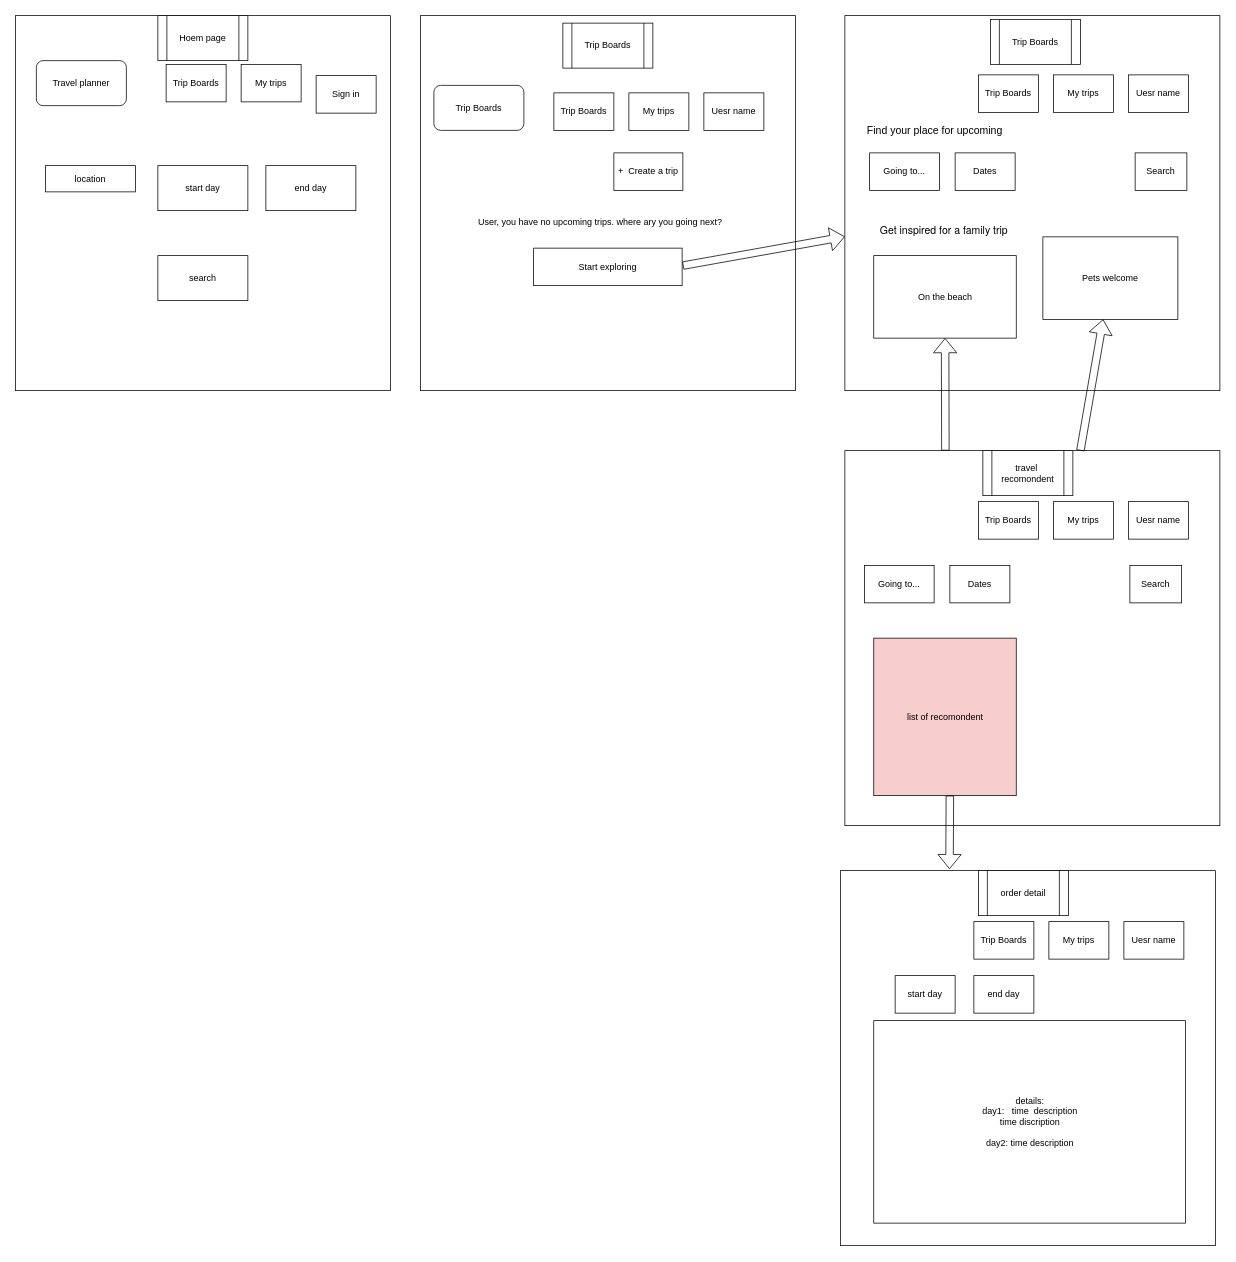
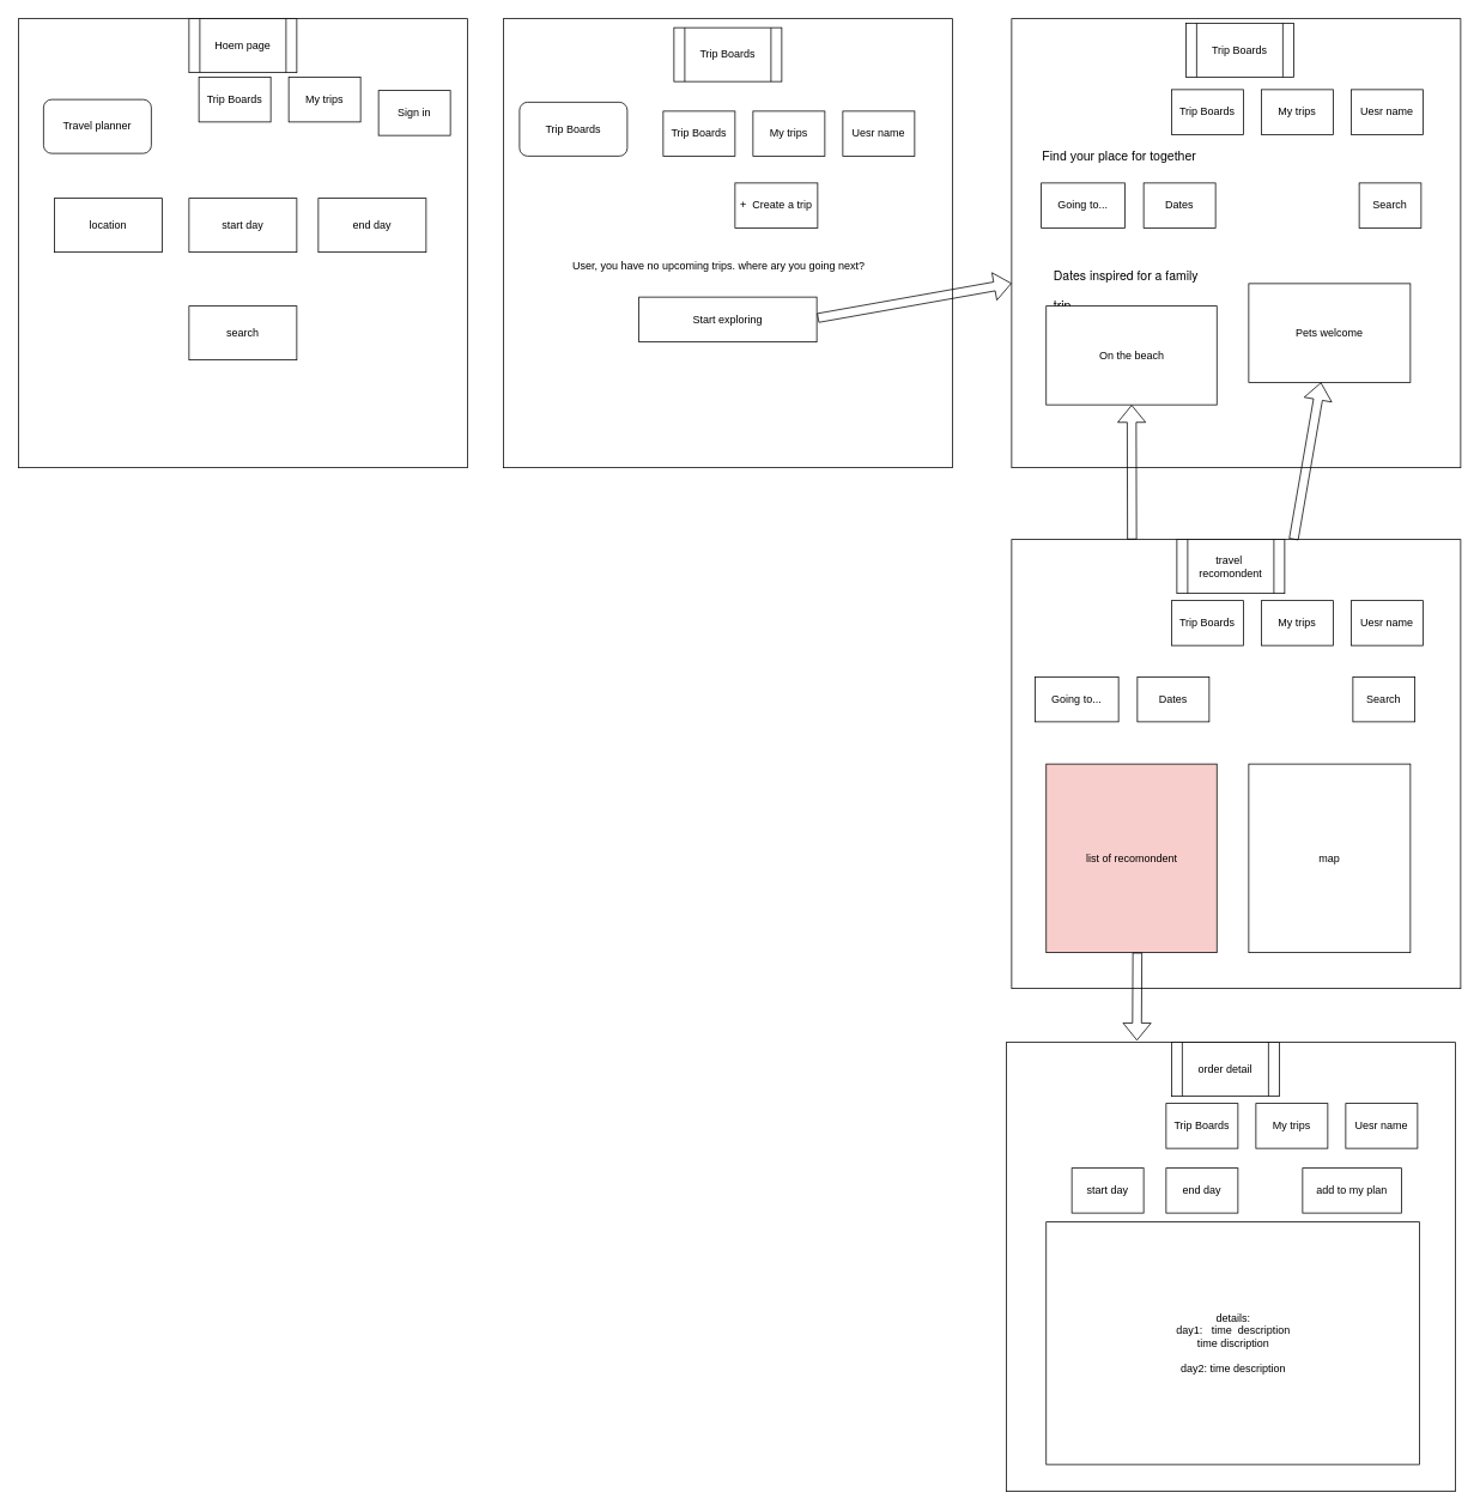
  <mxCell id="0" />
  <mxCell id="1" parent="0" />
  <mxCell id="2" value="" style="whiteSpace=wrap;html=1;aspect=fixed;" parent="1" vertex="1"><mxGeometry x="20" y="20" width="500" height="500" as="geometry" /></mxCell>
- <mxCell id="3" value="Travel planner" style="rounded=1;whiteSpace=wrap;html=1;" parent="1" vertex="1"><mxGeometry x="48" y="80" width="120" height="60" as="geometry" /></mxCell>
+ <mxCell id="3" value="Travel planner" style="rounded=1;whiteSpace=wrap;html=1;" parent="1" vertex="1"><mxGeometry x="48" y="110" width="120" height="60" as="geometry" /></mxCell>
  <mxCell id="4" value="Sign in" style="rounded=0;whiteSpace=wrap;html=1;" parent="1" vertex="1"><mxGeometry x="421" y="100" width="80" height="50" as="geometry" /></mxCell>
  <mxCell id="5" value="My trips" style="rounded=0;whiteSpace=wrap;html=1;" parent="1" vertex="1"><mxGeometry x="321" y="85" width="80" height="50" as="geometry" /></mxCell>
  <mxCell id="6" value="Trip Boards" style="rounded=0;whiteSpace=wrap;html=1;" parent="1" vertex="1"><mxGeometry x="221" y="85" width="80" height="50" as="geometry" /></mxCell>
  <mxCell id="7" value="" style="whiteSpace=wrap;html=1;aspect=fixed;" parent="1" vertex="1"><mxGeometry x="560" y="20" width="500" height="500" as="geometry" /></mxCell>
  <mxCell id="8" value="Trip Boards" style="rounded=1;whiteSpace=wrap;html=1;" parent="1" vertex="1"><mxGeometry x="578" y="113" width="120" height="60" as="geometry" /></mxCell>
  <mxCell id="9" value="Uesr name" style="rounded=0;whiteSpace=wrap;html=1;" parent="1" vertex="1"><mxGeometry x="938" y="123" width="80" height="50" as="geometry" /></mxCell>
  <mxCell id="10" value="My trips" style="rounded=0;whiteSpace=wrap;html=1;" parent="1" vertex="1"><mxGeometry x="838" y="123" width="80" height="50" as="geometry" /></mxCell>
  <mxCell id="11" value="+&amp;nbsp; Create a trip" style="rounded=0;whiteSpace=wrap;html=1;" parent="1" vertex="1"><mxGeometry x="818" y="203" width="92" height="50" as="geometry" /></mxCell>
  <mxCell id="12" value="Trip Boards" style="rounded=0;whiteSpace=wrap;html=1;" parent="1" vertex="1"><mxGeometry x="738" y="123" width="80" height="50" as="geometry" /></mxCell>
  <mxCell id="13" value="Start exploring" style="rounded=0;whiteSpace=wrap;html=1;" parent="1" vertex="1"><mxGeometry x="711" y="330" width="198" height="50" as="geometry" /></mxCell>
  <mxCell id="14" value="User, you have no upcoming trips. where ary you going next?" style="text;html=1;strokeColor=none;fillColor=none;align=center;verticalAlign=middle;whiteSpace=wrap;rounded=0;" parent="1" vertex="1"><mxGeometry x="600" y="280" width="400" height="30" as="geometry" /></mxCell>
  <mxCell id="15" value="" style="whiteSpace=wrap;html=1;aspect=fixed;" parent="1" vertex="1"><mxGeometry x="1126" y="20" width="500" height="500" as="geometry" /></mxCell>
  <mxCell id="16" value="Uesr name" style="rounded=0;whiteSpace=wrap;html=1;" parent="1" vertex="1"><mxGeometry x="1504" y="99" width="80" height="50" as="geometry" /></mxCell>
  <mxCell id="17" value="My trips" style="rounded=0;whiteSpace=wrap;html=1;" parent="1" vertex="1"><mxGeometry x="1404" y="99" width="80" height="50" as="geometry" /></mxCell>
  <mxCell id="18" value="Trip Boards" style="rounded=0;whiteSpace=wrap;html=1;" parent="1" vertex="1"><mxGeometry x="1304" y="99" width="80" height="50" as="geometry" /></mxCell>
  <mxCell id="19" value="Going to..." style="rounded=0;whiteSpace=wrap;html=1;" parent="1" vertex="1"><mxGeometry x="1159" y="203" width="93" height="50" as="geometry" /></mxCell>
  <mxCell id="20" value="" style="shape=flexArrow;endArrow=classic;html=1;rounded=0;" parent="1" target="15" edge="1"><mxGeometry width="50" height="50" relative="1" as="geometry"><mxPoint x="910" y="353.33" as="sourcePoint" /><mxPoint x="1040" y="309.997" as="targetPoint" /></mxGeometry></mxCell>
- <mxCell id="21" value="&lt;font style=&quot;font-size: 14px;&quot;&gt;Find your place for upcoming&amp;nbsp;&lt;/font&gt;" style="text;html=1;strokeColor=none;fillColor=none;align=center;verticalAlign=middle;whiteSpace=wrap;rounded=0;" parent="1" vertex="1"><mxGeometry x="1130" y="158" width="236" height="30" as="geometry" /></mxCell>
+ <mxCell id="21" value="&lt;font style=&quot;font-size: 14px;&quot;&gt;Find your place for together&amp;nbsp;&lt;/font&gt;" style="text;html=1;strokeColor=none;fillColor=none;align=center;verticalAlign=middle;whiteSpace=wrap;rounded=0;" parent="1" vertex="1"><mxGeometry x="1130" y="158" width="236" height="30" as="geometry" /></mxCell>
  <mxCell id="22" value="Dates" style="rounded=0;whiteSpace=wrap;html=1;" parent="1" vertex="1"><mxGeometry x="1273" y="203" width="80" height="50" as="geometry" /></mxCell>
  <mxCell id="23" value="Search" style="rounded=0;whiteSpace=wrap;html=1;" parent="1" vertex="1"><mxGeometry x="1513" y="203" width="69" height="50" as="geometry" /></mxCell>
- <mxCell id="24" value="&lt;h2 class=&quot;uitk-heading uitk-heading-3&quot; style=&quot;box-sizing: border-box; margin: 0px; padding: 0px 0.75rem; font-weight: 500; line-height: 2rem; color: rgb(0, 0, 0); font-family: &amp;quot;FreightSansLF Pro&amp;quot;, &amp;quot;Noto Sans JP&amp;quot;, &amp;quot;Noto Sans KR&amp;quot;, &amp;quot;Helvetica Neue&amp;quot;, Helvetica, Arial, &amp;quot;Lucida Grande&amp;quot;, &amp;quot;Segoe UI&amp;quot;, Tahoma, -apple-system, Roboto, sans-serif; font-style: normal; font-variant-ligatures: normal; font-variant-caps: normal; letter-spacing: normal; orphans: 2; text-align: start; text-indent: 0px; text-transform: none; widows: 2; word-spacing: 0px; -webkit-text-stroke-width: 0px; background-color: rgb(255, 255, 255); text-decoration-thickness: initial; text-decoration-style: initial; text-decoration-color: initial;&quot;&gt;&lt;font style=&quot;font-size: 14px;&quot;&gt;Get inspired for a family trip&lt;/font&gt;&lt;/h2&gt;" style="text;whiteSpace=wrap;html=1;" parent="1" vertex="1"><mxGeometry x="1159" y="280" width="201" height="60" as="geometry" /></mxCell>
+ <mxCell id="24" value="&lt;h2 class=&quot;uitk-heading uitk-heading-3&quot; style=&quot;box-sizing: border-box; margin: 0px; padding: 0px 0.75rem; font-weight: 500; line-height: 2rem; color: rgb(0, 0, 0); font-family: &amp;quot;FreightSansLF Pro&amp;quot;, &amp;quot;Noto Sans JP&amp;quot;, &amp;quot;Noto Sans KR&amp;quot;, &amp;quot;Helvetica Neue&amp;quot;, Helvetica, Arial, &amp;quot;Lucida Grande&amp;quot;, &amp;quot;Segoe UI&amp;quot;, Tahoma, -apple-system, Roboto, sans-serif; font-style: normal; font-variant-ligatures: normal; font-variant-caps: normal; letter-spacing: normal; orphans: 2; text-align: start; text-indent: 0px; text-transform: none; widows: 2; word-spacing: 0px; -webkit-text-stroke-width: 0px; background-color: rgb(255, 255, 255); text-decoration-thickness: initial; text-decoration-style: initial; text-decoration-color: initial;&quot;&gt;&lt;font style=&quot;font-size: 14px;&quot;&gt;Dates inspired for a family trip&lt;/font&gt;&lt;/h2&gt;" style="text;whiteSpace=wrap;html=1;" parent="1" vertex="1"><mxGeometry x="1159" y="280" width="201" height="60" as="geometry" /></mxCell>
  <mxCell id="25" value="On the beach" style="rounded=0;whiteSpace=wrap;html=1;" parent="1" vertex="1"><mxGeometry x="1164.5" y="340" width="190" height="110" as="geometry" /></mxCell>
  <mxCell id="26" value="Pets welcome" style="rounded=0;whiteSpace=wrap;html=1;" parent="1" vertex="1"><mxGeometry x="1390" y="315" width="180" height="110" as="geometry" /></mxCell>
  <mxCell id="27" value="" style="whiteSpace=wrap;html=1;aspect=fixed;" parent="1" vertex="1"><mxGeometry x="1126" y="600" width="500" height="500" as="geometry" /></mxCell>
  <mxCell id="28" value="Uesr name" style="rounded=0;whiteSpace=wrap;html=1;" parent="1" vertex="1"><mxGeometry x="1504" y="668" width="80" height="50" as="geometry" /></mxCell>
  <mxCell id="29" value="My trips" style="rounded=0;whiteSpace=wrap;html=1;" parent="1" vertex="1"><mxGeometry x="1404" y="668" width="80" height="50" as="geometry" /></mxCell>
  <mxCell id="30" value="Trip Boards" style="rounded=0;whiteSpace=wrap;html=1;" parent="1" vertex="1"><mxGeometry x="1304" y="668" width="80" height="50" as="geometry" /></mxCell>
  <mxCell id="31" value="Going to..." style="rounded=0;whiteSpace=wrap;html=1;" parent="1" vertex="1"><mxGeometry x="1152" y="753" width="93" height="50" as="geometry" /></mxCell>
  <mxCell id="32" value="Dates" style="rounded=0;whiteSpace=wrap;html=1;" parent="1" vertex="1"><mxGeometry x="1266" y="753" width="80" height="50" as="geometry" /></mxCell>
  <mxCell id="33" value="Search" style="rounded=0;whiteSpace=wrap;html=1;" parent="1" vertex="1"><mxGeometry x="1506" y="753" width="69" height="50" as="geometry" /></mxCell>
  <mxCell id="34" value="list of recomondent" style="rounded=0;whiteSpace=wrap;html=1;fillColor=#f8cecc;" parent="1" vertex="1"><mxGeometry x="1164.5" y="850" width="190" height="210" as="geometry" /></mxCell>
+ <mxCell id="35" value="map" style="rounded=0;whiteSpace=wrap;html=1;" parent="1" vertex="1"><mxGeometry x="1390" y="850" width="180" height="210" as="geometry" /></mxCell>
  <mxCell id="36" value="" style="shape=flexArrow;endArrow=classic;html=1;rounded=0;" parent="1" target="25" edge="1"><mxGeometry width="50" height="50" relative="1" as="geometry"><mxPoint x="1260" y="600" as="sourcePoint" /><mxPoint x="1310" y="550" as="targetPoint" /></mxGeometry></mxCell>
  <mxCell id="37" value="" style="shape=flexArrow;endArrow=classic;html=1;rounded=0;" parent="1" target="26" edge="1"><mxGeometry width="50" height="50" relative="1" as="geometry"><mxPoint x="1440" y="600" as="sourcePoint" /><mxPoint x="1490" y="550" as="targetPoint" /></mxGeometry></mxCell>
  <mxCell id="38" value="Hoem page" style="shape=process;whiteSpace=wrap;html=1;backgroundOutline=1;" parent="1" vertex="1"><mxGeometry x="210" y="20" width="120" height="60" as="geometry" /></mxCell>
  <mxCell id="39" value="Trip Boards" style="shape=process;whiteSpace=wrap;html=1;backgroundOutline=1;" parent="1" vertex="1"><mxGeometry x="750" y="30" width="120" height="60" as="geometry" /></mxCell>
  <mxCell id="40" value="Trip Boards" style="shape=process;whiteSpace=wrap;html=1;backgroundOutline=1;" parent="1" vertex="1"><mxGeometry x="1320" y="25" width="120" height="60" as="geometry" /></mxCell>
  <mxCell id="41" value="travel&amp;nbsp; recomondent" style="shape=process;whiteSpace=wrap;html=1;backgroundOutline=1;" parent="1" vertex="1"><mxGeometry x="1310" y="600" width="120" height="60" as="geometry" /></mxCell>
  <mxCell id="42" value="" style="whiteSpace=wrap;html=1;aspect=fixed;" parent="1" vertex="1"><mxGeometry x="1120" y="1160" width="500" height="500" as="geometry" /></mxCell>
  <mxCell id="43" value="Uesr name" style="rounded=0;whiteSpace=wrap;html=1;" parent="1" vertex="1"><mxGeometry x="1498" y="1228" width="80" height="50" as="geometry" /></mxCell>
  <mxCell id="44" value="My trips" style="rounded=0;whiteSpace=wrap;html=1;" parent="1" vertex="1"><mxGeometry x="1398" y="1228" width="80" height="50" as="geometry" /></mxCell>
  <mxCell id="45" value="Trip Boards" style="rounded=0;whiteSpace=wrap;html=1;" parent="1" vertex="1"><mxGeometry x="1298" y="1228" width="80" height="50" as="geometry" /></mxCell>
  <mxCell id="46" value="order detail" style="shape=process;whiteSpace=wrap;html=1;backgroundOutline=1;" parent="1" vertex="1"><mxGeometry x="1304" y="1160" width="120" height="60" as="geometry" /></mxCell>
  <mxCell id="47" value="" style="shape=flexArrow;endArrow=classic;html=1;rounded=0;entryX=0.291;entryY=-0.004;entryDx=0;entryDy=0;entryPerimeter=0;" parent="1" target="42" edge="1"><mxGeometry width="50" height="50" relative="1" as="geometry"><mxPoint x="1266" y="1060" as="sourcePoint" /><mxPoint x="1266" y="1140" as="targetPoint" /></mxGeometry></mxCell>
- <mxCell id="48" value="location" style="rounded=0;whiteSpace=wrap;html=1;" vertex="1" parent="1"><mxGeometry x="60" y="220" width="120" height="35" as="geometry" /></mxCell>
+ <mxCell id="48" value="location" style="rounded=0;whiteSpace=wrap;html=1;" vertex="1" parent="1"><mxGeometry x="60" y="220" width="120" height="60" as="geometry" /></mxCell>
  <mxCell id="49" value="start day" style="rounded=0;whiteSpace=wrap;html=1;" vertex="1" parent="1"><mxGeometry x="210" y="220" width="120" height="60" as="geometry" /></mxCell>
  <mxCell id="50" value="search" style="rounded=0;whiteSpace=wrap;html=1;" vertex="1" parent="1"><mxGeometry x="210" y="340" width="120" height="60" as="geometry" /></mxCell>
  <mxCell id="51" value="end day" style="rounded=0;whiteSpace=wrap;html=1;" vertex="1" parent="1"><mxGeometry x="354" y="220" width="120" height="60" as="geometry" /></mxCell>
  <mxCell id="52" value="details:&lt;br&gt;day1:&amp;nbsp; &amp;nbsp;time&amp;nbsp; description&lt;br&gt;time discription&lt;br&gt;&lt;br&gt;day2: time description" style="rounded=0;whiteSpace=wrap;html=1;" vertex="1" parent="1"><mxGeometry x="1164.5" y="1360" width="415.5" height="270" as="geometry" /></mxCell>
  <mxCell id="53" value="start day" style="rounded=0;whiteSpace=wrap;html=1;" vertex="1" parent="1"><mxGeometry x="1193" y="1300" width="80" height="50" as="geometry" /></mxCell>
  <mxCell id="54" value="end day" style="rounded=0;whiteSpace=wrap;html=1;" vertex="1" parent="1"><mxGeometry x="1298" y="1300" width="80" height="50" as="geometry" /></mxCell>
+ <mxCell id="55" value="add to my plan" style="rounded=0;whiteSpace=wrap;html=1;" vertex="1" parent="1"><mxGeometry x="1450" y="1300" width="110" height="50" as="geometry" /></mxCell>
